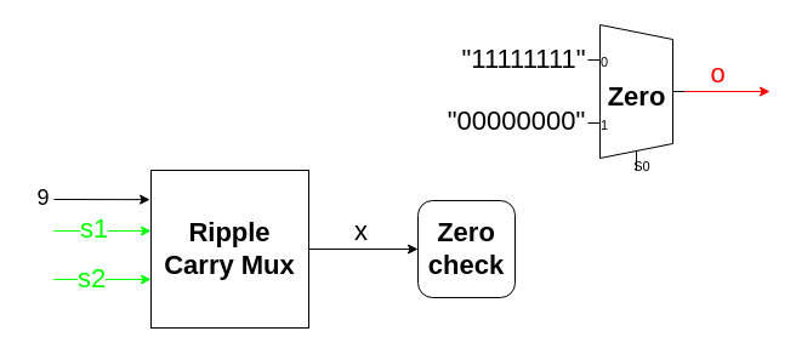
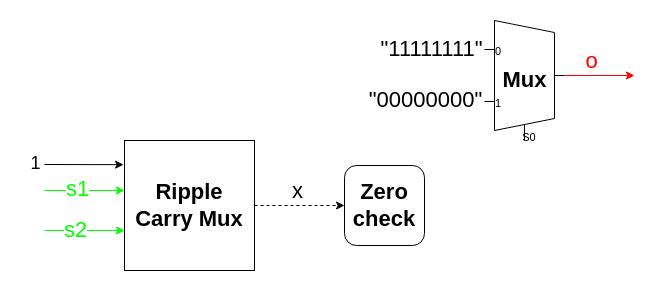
  <mxCell id="0" />
  <mxCell id="1" parent="0" />
  <mxCell id="2" value="&lt;b&gt;&lt;font style=&quot;font-size: 22px&quot;&gt;Ripple Carry Mux&lt;/font&gt;&lt;/b&gt;" style="whiteSpace=wrap;html=1;aspect=fixed;" parent="1" vertex="1"><mxGeometry x="124" y="140" width="130" height="130" as="geometry" /></mxCell>
  <mxCell id="3" value="&lt;b&gt;Zero check&lt;/b&gt;" style="whiteSpace=wrap;html=1;aspect=fixed;fontSize=22;rounded=1;" parent="1" vertex="1"><mxGeometry x="344" y="165" width="80" height="80" as="geometry" /></mxCell>
- <mxCell id="4" value="&lt;b&gt;Zero&lt;/b&gt;" style="shadow=0;dashed=0;align=center;html=1;strokeWidth=1;shape=mxgraph.electrical.abstract.mux2;fontSize=22;" parent="1" vertex="1"><mxGeometry x="484" y="20" width="80" height="120" as="geometry" /></mxCell>
+ <mxCell id="4" value="&lt;b&gt;Mux&lt;/b&gt;" style="shadow=0;dashed=0;align=center;html=1;strokeWidth=1;shape=mxgraph.electrical.abstract.mux2;fontSize=22;" parent="1" vertex="1"><mxGeometry x="484" y="20" width="80" height="120" as="geometry" /></mxCell>
  <mxCell id="5" value="" style="endArrow=classic;html=1;rounded=0;fontSize=22;strokeColor=#00FF00;" parent="1" edge="1"><mxGeometry width="50" height="50" relative="1" as="geometry"><mxPoint x="44" y="190" as="sourcePoint" /><mxPoint x="124" y="190" as="targetPoint" /></mxGeometry></mxCell>
  <mxCell id="6" value="&lt;font color=&quot;#00ff00&quot;&gt;s1&lt;/font&gt;" style="edgeLabel;html=1;align=center;verticalAlign=middle;resizable=0;points=[];fontSize=22;" parent="5" vertex="1" connectable="0"><mxGeometry x="-0.4" y="2" relative="1" as="geometry"><mxPoint x="8" as="offset" /></mxGeometry></mxCell>
  <mxCell id="7" value="" style="endArrow=classic;html=1;rounded=0;fontSize=22;fontColor=#00FF00;strokeColor=#00FF00;" parent="1" edge="1"><mxGeometry width="50" height="50" relative="1" as="geometry"><mxPoint x="44" y="230" as="sourcePoint" /><mxPoint x="124" y="230" as="targetPoint" /></mxGeometry></mxCell>
  <mxCell id="8" value="s2" style="edgeLabel;html=1;align=center;verticalAlign=middle;resizable=0;points=[];fontSize=22;fontColor=#00FF00;" parent="7" vertex="1" connectable="0"><mxGeometry x="-0.321" y="1" relative="1" as="geometry"><mxPoint x="3" as="offset" /></mxGeometry></mxCell>
  <mxCell id="9" value="" style="endArrow=classic;html=1;rounded=0;fontSize=22;fontColor=#00FF00;strokeColor=#000000;entryX=-0.007;entryY=0.186;entryDx=0;entryDy=0;entryPerimeter=0;" parent="1" target="2" edge="1"><mxGeometry width="50" height="50" relative="1" as="geometry"><mxPoint x="44" y="164" as="sourcePoint" /><mxPoint x="184" y="190" as="targetPoint" /></mxGeometry></mxCell>
- <mxCell id="10" value="&lt;font color=&quot;#000000&quot; style=&quot;font-size: 18px&quot;&gt;9&lt;/font&gt;" style="text;html=1;align=center;verticalAlign=middle;resizable=0;points=[];autosize=1;strokeColor=none;fillColor=none;fontSize=22;fontColor=#00FF00;" parent="1" vertex="1"><mxGeometry x="20" y="147" width="30" height="30" as="geometry" /></mxCell>
- <mxCell id="11" value="" style="endArrow=classic;html=1;rounded=0;fontSize=18;fontColor=#000000;strokeColor=#000000;exitX=1;exitY=0.5;exitDx=0;exitDy=0;entryX=0;entryY=0.5;entryDx=0;entryDy=0;" parent="1" source="2" target="3" edge="1"><mxGeometry width="50" height="50" relative="1" as="geometry"><mxPoint x="184" y="190" as="sourcePoint" /><mxPoint x="234" y="140" as="targetPoint" /><Array as="points" /></mxGeometry></mxCell>
+ <mxCell id="10" value="&lt;font color=&quot;#000000&quot; style=&quot;font-size: 18px&quot;&gt;1&lt;/font&gt;" style="text;html=1;align=center;verticalAlign=middle;resizable=0;points=[];autosize=1;strokeColor=none;fillColor=none;fontSize=22;fontColor=#00FF00;" parent="1" vertex="1"><mxGeometry x="20" y="147" width="30" height="30" as="geometry" /></mxCell>
+ <mxCell id="11" value="" style="endArrow=classic;html=1;rounded=0;fontSize=18;fontColor=#000000;strokeColor=#000000;exitX=1;exitY=0.5;exitDx=0;exitDy=0;entryX=0;entryY=0.5;entryDx=0;entryDy=0;dashed=1;" parent="1" source="2" target="3" edge="1"><mxGeometry width="50" height="50" relative="1" as="geometry"><mxPoint x="184" y="190" as="sourcePoint" /><mxPoint x="234" y="140" as="targetPoint" /><Array as="points" /></mxGeometry></mxCell>
  <mxCell id="12" value="&lt;font style=&quot;font-size: 22px&quot;&gt;x&lt;/font&gt;" style="edgeLabel;html=1;align=center;verticalAlign=middle;resizable=0;points=[];fontSize=18;fontColor=#000000;" parent="11" vertex="1" connectable="0"><mxGeometry x="-0.276" y="-1" relative="1" as="geometry"><mxPoint x="9" y="-16" as="offset" /></mxGeometry></mxCell>
  <mxCell id="13" value="&lt;font style=&quot;font-size: 22px&quot;&gt;&quot;11111111&quot;&lt;/font&gt;" style="text;html=1;align=center;verticalAlign=middle;resizable=0;points=[];autosize=1;strokeColor=none;fillColor=none;fontSize=18;fontColor=#000000;" parent="1" vertex="1"><mxGeometry x="371" y="34" width="120" height="30" as="geometry" /></mxCell>
  <mxCell id="14" value="&lt;font style=&quot;font-size: 22px&quot;&gt;&quot;00000000&quot;&lt;/font&gt;" style="text;html=1;align=center;verticalAlign=middle;resizable=0;points=[];autosize=1;strokeColor=none;fillColor=none;fontSize=18;fontColor=#000000;" parent="1" vertex="1"><mxGeometry x="360" y="85" width="130" height="30" as="geometry" /></mxCell>
  <mxCell id="15" value="" style="endArrow=classic;html=1;rounded=0;fontSize=18;fontColor=#000000;strokeColor=#FF0000;exitX=1;exitY=0.5;exitDx=0;exitDy=-5;exitPerimeter=0;" parent="1" source="4" edge="1"><mxGeometry width="50" height="50" relative="1" as="geometry"><mxPoint x="414" y="130" as="sourcePoint" /><mxPoint x="634" y="75" as="targetPoint" /></mxGeometry></mxCell>
  <mxCell id="16" value="&lt;font style=&quot;font-size: 22px&quot;&gt;o&lt;/font&gt;" style="edgeLabel;html=1;align=center;verticalAlign=middle;resizable=0;points=[];fontSize=18;fontColor=#FF0000;" parent="15" vertex="1" connectable="0"><mxGeometry x="-0.257" y="-1" relative="1" as="geometry"><mxPoint y="-16" as="offset" /></mxGeometry></mxCell>
